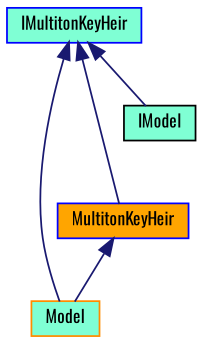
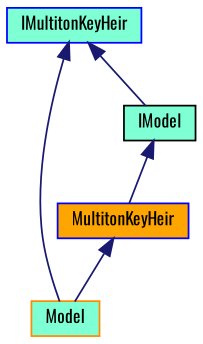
  digraph {
    fontname=Oswald
    node [color=blue fillcolor=aquamarine fontname=Oswald fontsize=10 shape=record style=filled]
    edge [color=midnightblue dir=back fontname=Oswald fontsize=10 labelfontname=FreeSans labelfontsize=10 style=solid]
    n1 [color=darkorange fontcolor=black height=0.2 label=Model width=0.4]
    n2 [fillcolor=orange height=0.2 label=MultitonKeyHeir width=0.4]
    n3 [height=0.2 label=IMultitonKeyHeir width=0.4]
    n4 [color=black height=0.2 label=IModel width=0.4]
    n2 -> n1
    n3 -> n1
-   n3 -> n2
+   n4 -> n2
    n3 -> n4
  }
